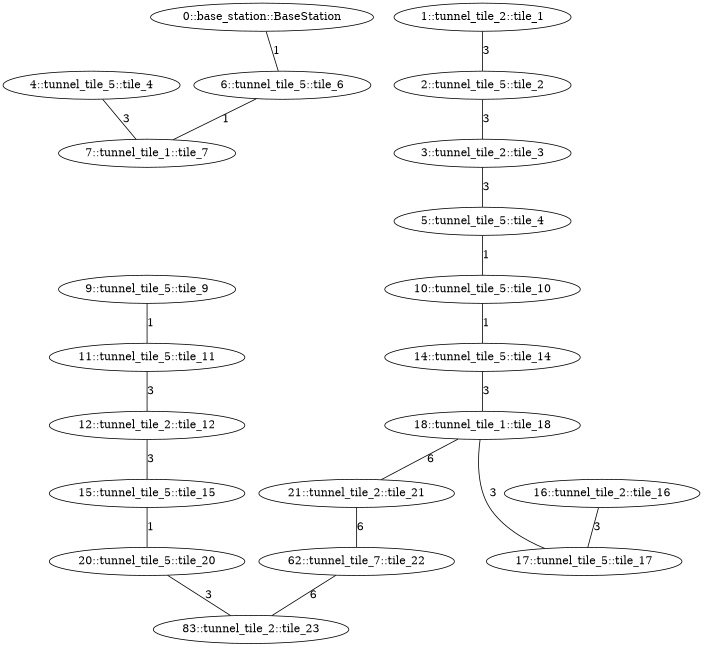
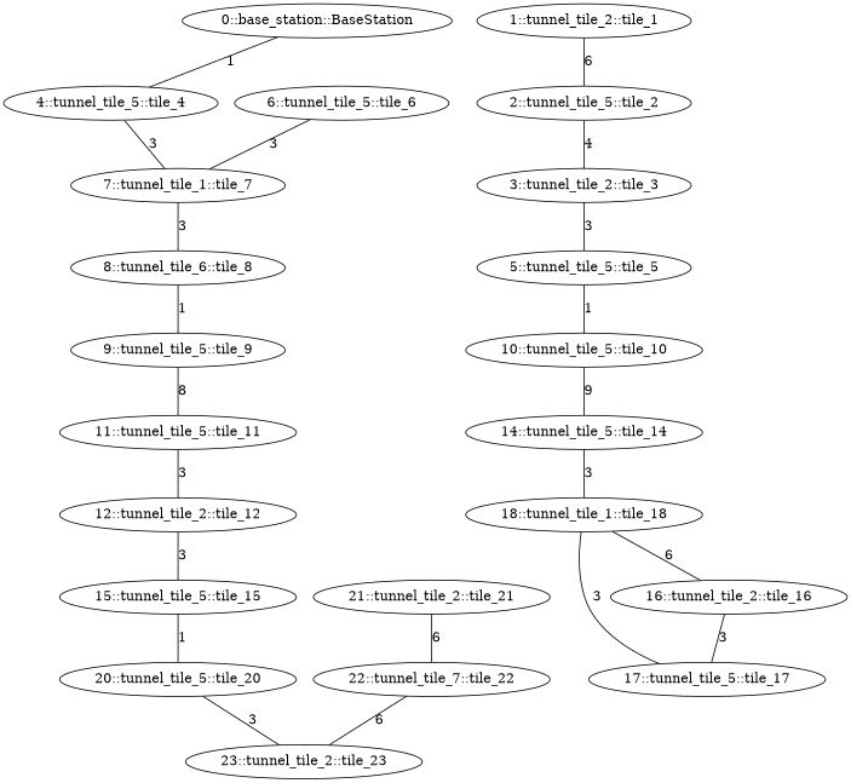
  graph {
    n1 [label="0::base_station::BaseStation"]
    n2 [label="6::tunnel_tile_5::tile_6"]
    n3 [label="7::tunnel_tile_1::tile_7"]
    n4 [label="1::tunnel_tile_2::tile_1"]
    n5 [label="2::tunnel_tile_5::tile_2"]
    n6 [label="3::tunnel_tile_2::tile_3"]
    n7 [label="4::tunnel_tile_5::tile_4"]
-   n8 [label="5::tunnel_tile_5::tile_4"]
+   n8 [label="5::tunnel_tile_5::tile_5"]
    n9 [label="10::tunnel_tile_5::tile_10"]
+   n10 [label="8::tunnel_tile_6::tile_8"]
    n11 [label="14::tunnel_tile_5::tile_14"]
    n12 [label="9::tunnel_tile_5::tile_9"]
    n13 [label="11::tunnel_tile_5::tile_11"]
    n14 [label="12::tunnel_tile_2::tile_12"]
    n15 [label="18::tunnel_tile_1::tile_18"]
    n16 [label="15::tunnel_tile_5::tile_15"]
    n17 [label="20::tunnel_tile_5::tile_20"]
    n18 [label="16::tunnel_tile_2::tile_16"]
    n19 [label="17::tunnel_tile_5::tile_17"]
    n20 [label="21::tunnel_tile_2::tile_21"]
-   n21 [label="83::tunnel_tile_2::tile_23"]
-   n22 [label="62::tunnel_tile_7::tile_22"]
-   n1 -- n2 [label=1]
-   n2 -- n3 [label=1]
-   n4 -- n5 [label=3]
-   n5 -- n6 [label=3]
+   n21 [label="23::tunnel_tile_2::tile_23"]
+   n22 [label="22::tunnel_tile_7::tile_22"]
+   n1 -- n7 [label=1]
+   n2 -- n3 [label=3]
+   n3 -- n10 [label=3]
+   n4 -- n5 [label=6]
+   n5 -- n6 [label=4]
    n6 -- n8 [label=3]
    n7 -- n3 [label=3]
    n8 -- n9 [label=1]
-   n9 -- n11 [label=1]
+   n9 -- n11 [label=9]
+   n10 -- n12 [label=1]
    n11 -- n15 [label=3]
-   n12 -- n13 [label=1]
+   n12 -- n13 [label=8]
    n13 -- n14 [label=3]
    n14 -- n16 [label=3]
-   n15 -- n20 [label=6]
+   n15 -- n18 [label=6]
    n16 -- n17 [label=1]
    n17 -- n21 [label=3]
    n18 -- n19 [label=3]
    n19 -- n15 [label=3]
    n20 -- n22 [label=6]
    n22 -- n21 [label=6]
  }
